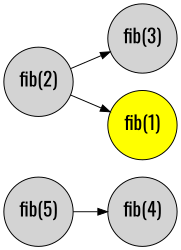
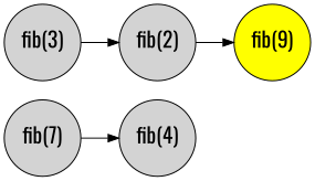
  digraph {
    fontname=Oswald
    rankdir=LR
    node [fillcolor=lightgray fontname=Oswald fontsize=20 shape=circle style=filled]
    edge [fontname=Oswald]
-   n1 [height=1.0 label="fib(5)" width=1.0]
+   n1 [height=1.0 label="fib(7)" width=1.0]
    n2 [height=1.0 label="fib(4)" width=1.0]
    n3 [height=1.0 label="fib(3)" width=1.0]
    n4 [height=1.0 label="fib(2)" width=1.0]
-   n5 [fillcolor=yellow height=1.0 label="fib(1)" width=1.0]
+   n5 [fillcolor=yellow height=1.0 label="fib(9)" width=1.0]
    n1 -> n2
-   n4 -> n3
+   n3 -> n4
    n4 -> n5
  }
